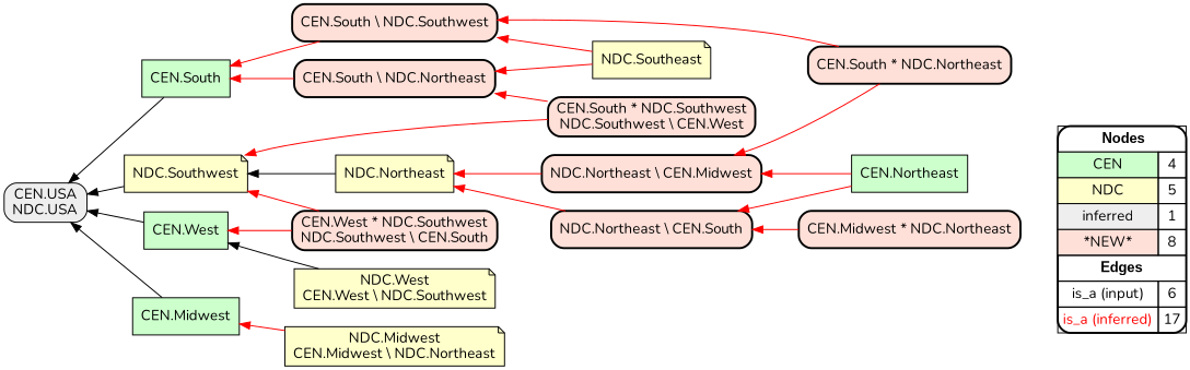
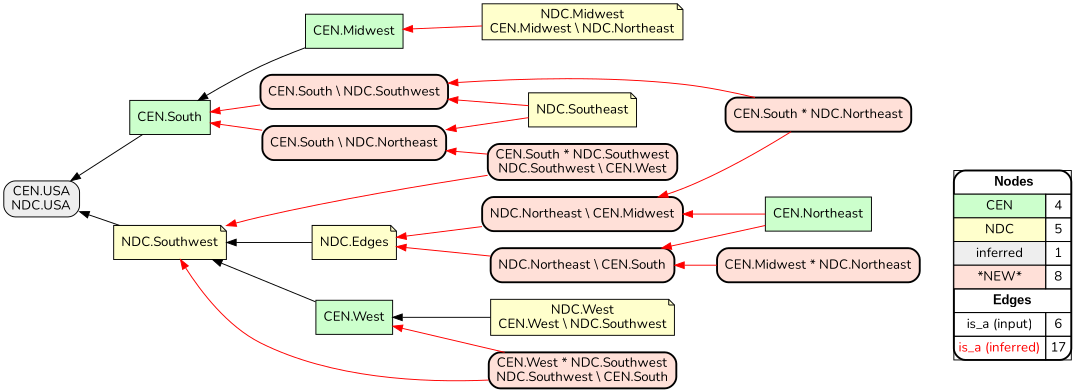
  digraph {
    fontname=Nunito
    rankdir=RL
    node [fillcolor="#FFE0D8" fontname=Nunito shape=box style="filled,rounded,bold"]
    edge [arrowhead=normal color="#FF0000" constraint=true fontname=Nunito penwidth=1 style=solid]
    n1 [fillcolor=white label=<   <TABLE BORDER="0" CELLBORDER="1" CELLSPACING="0" CELLPADDING="4">  <TR> <TD COLSPAN="2"><font face="Arial Black"> Nodes</font></TD> </TR>  <TR>   <TD bgcolor="#CCFFCC" fontname="helvetica">CEN</TD>   <TD>4</TD>   </TR>  <TR>   <TD bgcolor="#FFFFCC" fontname="helvetica">NDC</TD>   <TD>5</TD>   </TR>  <TR>   <TD bgcolor="#EEEEEE" fontname="helvetica">inferred</TD>   <TD>1</TD>   </TR>  <TR>   <TD bgcolor="#FFE0D8" fontname="helvetica">*NEW*</TD>   <TD>8</TD>   </TR>  <TR> <TD COLSPAN="2"><font face = "Arial Black"> Edges </font></TD> </TR>  <TR>   <TD><font color ="#000000">is_a (input)</font></TD><TD>6</TD> </TR> <TR>   <TD><font color ="#FF0000">is_a (inferred)</font></TD><TD>17</TD> </TR> </TABLE>   > margin=0]
    "CEN.West" [fillcolor="#CCFFCC" style=filled]
    "CEN.USA\nNDC.USA" [fillcolor="#EEEEEE" style="filled,rounded"]
    "CEN.Northeast" [fillcolor="#CCFFCC" style=filled]
    "NDC.Northeast \\ CEN.Midwest"
    "NDC.Northeast \\ CEN.South"
-   "NDC.Northeast" [fillcolor="#FFFFCC" shape=note style=filled]
+   "NDC.Northeast" [fillcolor="#FFFFCC" shape=note style=filled label="NDC.Edges"]
    "CEN.South" [fillcolor="#CCFFCC" style=filled]
    "CEN.Midwest" [fillcolor="#CCFFCC" style=filled]
    "NDC.West\nCEN.West \\ NDC.Southwest" [fillcolor="#FFFFCC" shape=note style=filled]
    "NDC.Southwest" [fillcolor="#FFFFCC" shape=note style=filled]
    "NDC.Midwest\nCEN.Midwest \\ NDC.Northeast" [fillcolor="#FFFFCC" shape=note style=filled]
    "NDC.Southeast" [fillcolor="#FFFFCC" shape=note style=filled]
    "CEN.South \\ NDC.Southwest"
    "CEN.South \\ NDC.Northeast"
    "CEN.West * NDC.Southwest\nNDC.Southwest \\ CEN.South"
    "CEN.Midwest * NDC.Northeast"
    "CEN.South * NDC.Southwest\nNDC.Southwest \\ CEN.West"
    "CEN.South * NDC.Northeast"
    subgraph sub_1 {
      rank=source
      n1
    }
-   "CEN.West" -> "CEN.USA\nNDC.USA" [color="#000000"]
+   "CEN.West" -> "NDC.Southwest" [color="#000000"]
    "CEN.Northeast" -> "NDC.Northeast \\ CEN.Midwest"
    "CEN.Northeast" -> "NDC.Northeast \\ CEN.South"
    "NDC.Northeast \\ CEN.Midwest" -> "NDC.Northeast"
    "NDC.Northeast \\ CEN.South" -> "NDC.Northeast"
    "NDC.Northeast" -> "NDC.Southwest" [color="#000000"]
    "CEN.South" -> "CEN.USA\nNDC.USA" [color="#000000"]
-   "CEN.Midwest" -> "CEN.USA\nNDC.USA" [color="#000000"]
+   "CEN.Midwest" -> "CEN.South" [color="#000000"]
    "NDC.West\nCEN.West \\ NDC.Southwest" -> "CEN.West" [color="#000000"]
    "NDC.Southwest" -> "CEN.USA\nNDC.USA" [color="#000000"]
    "NDC.Midwest\nCEN.Midwest \\ NDC.Northeast" -> "CEN.Midwest"
    "NDC.Southeast" -> "CEN.South \\ NDC.Southwest"
    "NDC.Southeast" -> "CEN.South \\ NDC.Northeast"
    "CEN.South \\ NDC.Southwest" -> "CEN.South"
    "CEN.South \\ NDC.Northeast" -> "CEN.South"
    "CEN.West * NDC.Southwest\nNDC.Southwest \\ CEN.South" -> "CEN.West"
    "CEN.West * NDC.Southwest\nNDC.Southwest \\ CEN.South" -> "NDC.Southwest"
    "CEN.Midwest * NDC.Northeast" -> "NDC.Northeast \\ CEN.South"
    "CEN.South * NDC.Southwest\nNDC.Southwest \\ CEN.West" -> "NDC.Southwest"
    "CEN.South * NDC.Southwest\nNDC.Southwest \\ CEN.West" -> "CEN.South \\ NDC.Northeast"
    "CEN.South * NDC.Northeast" -> "NDC.Northeast \\ CEN.Midwest"
    "CEN.South * NDC.Northeast" -> "CEN.South \\ NDC.Southwest"
  }
